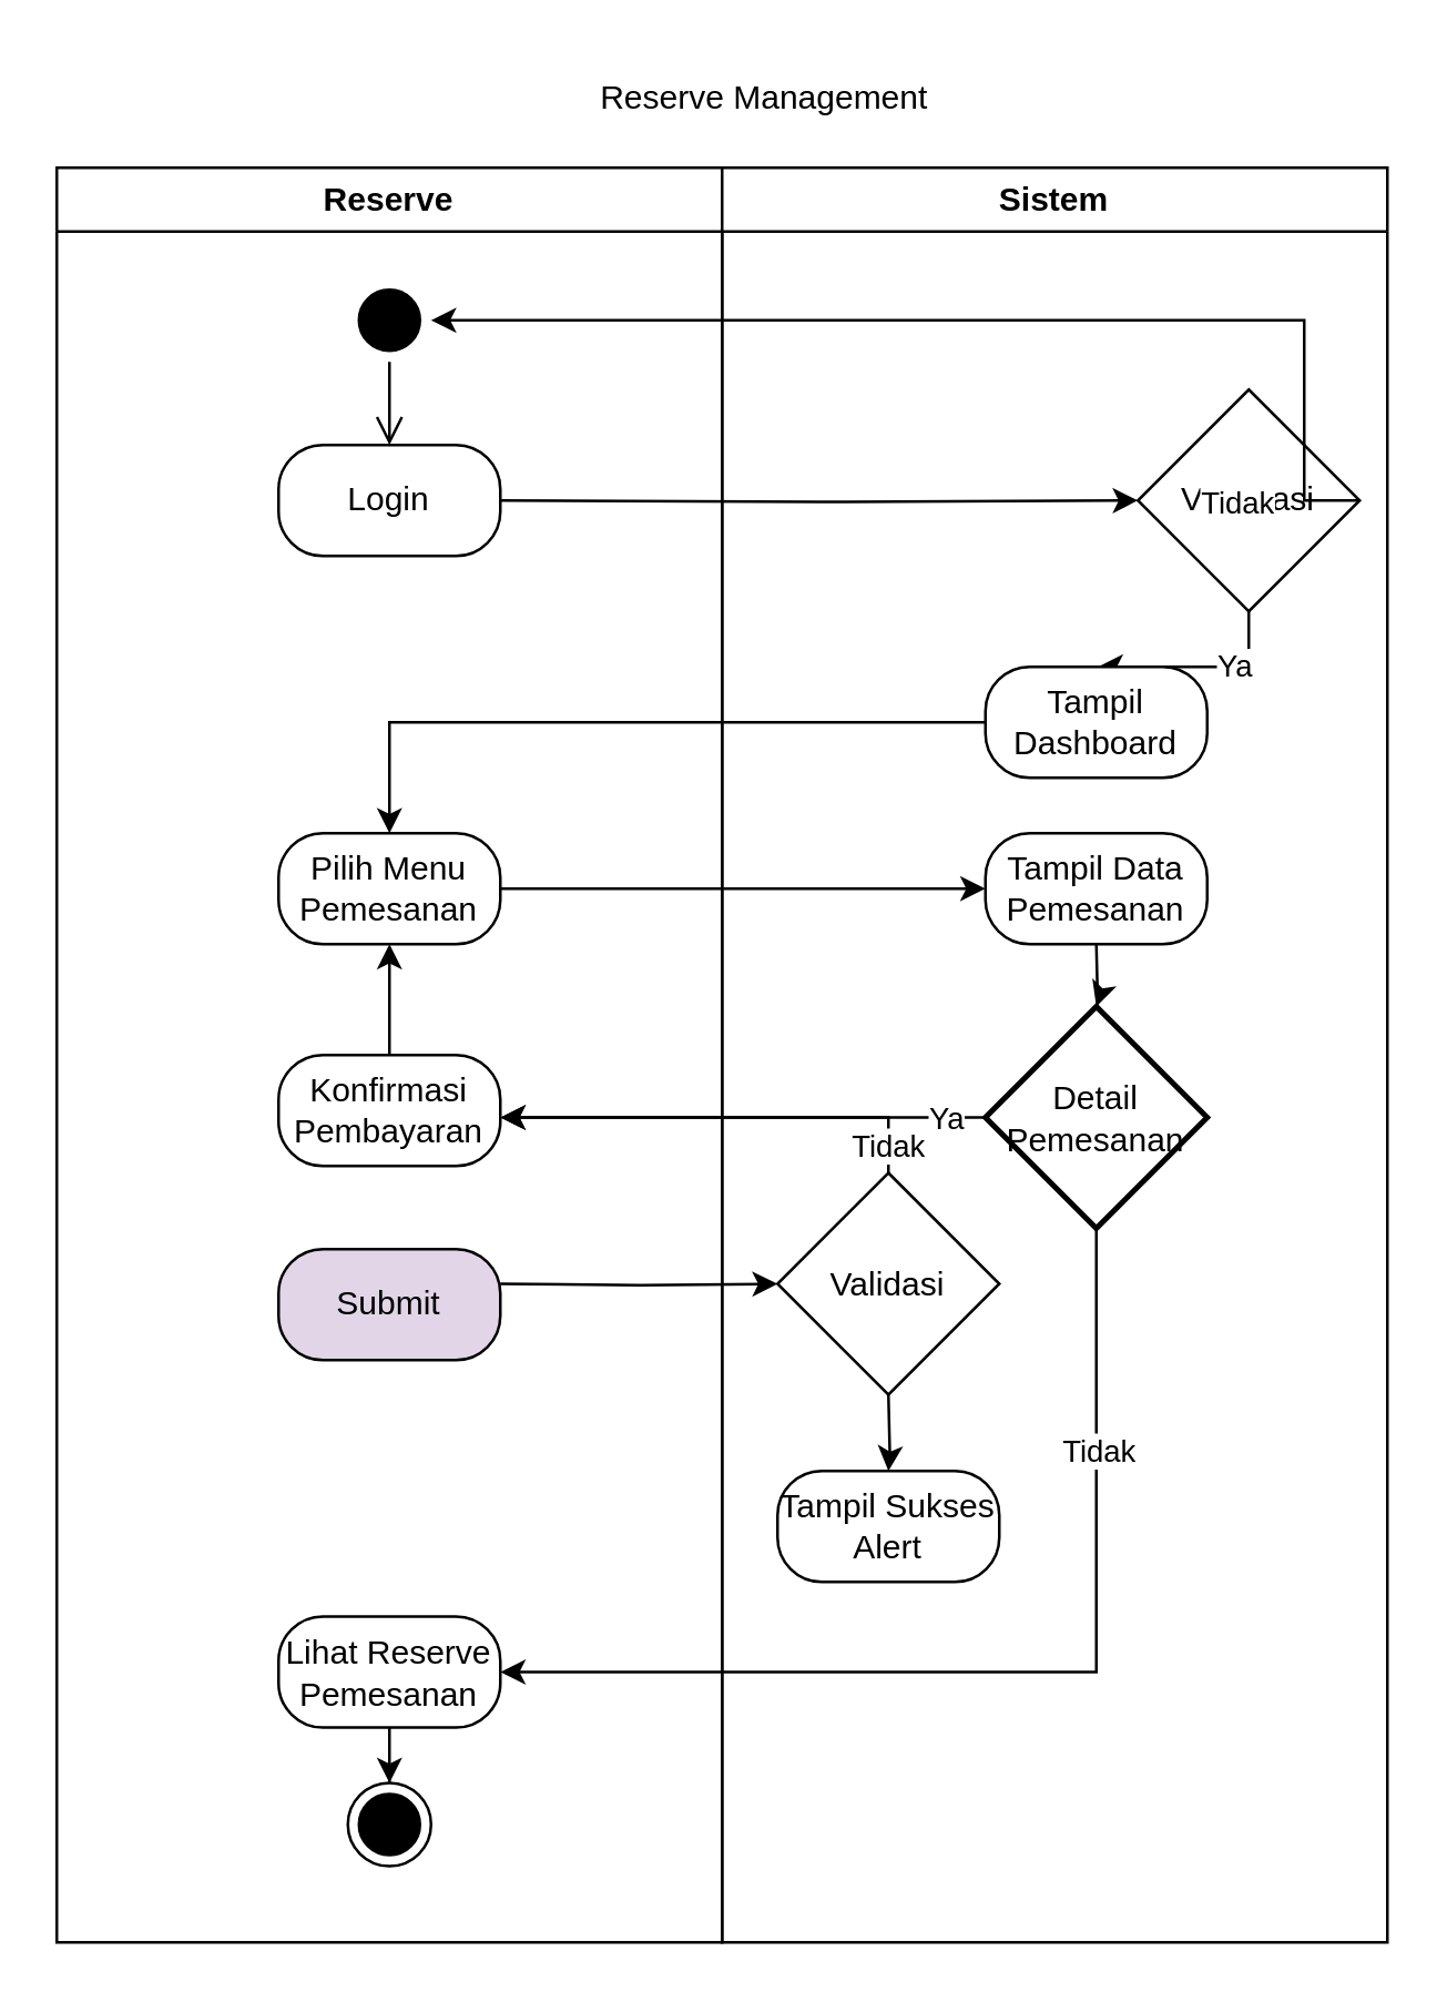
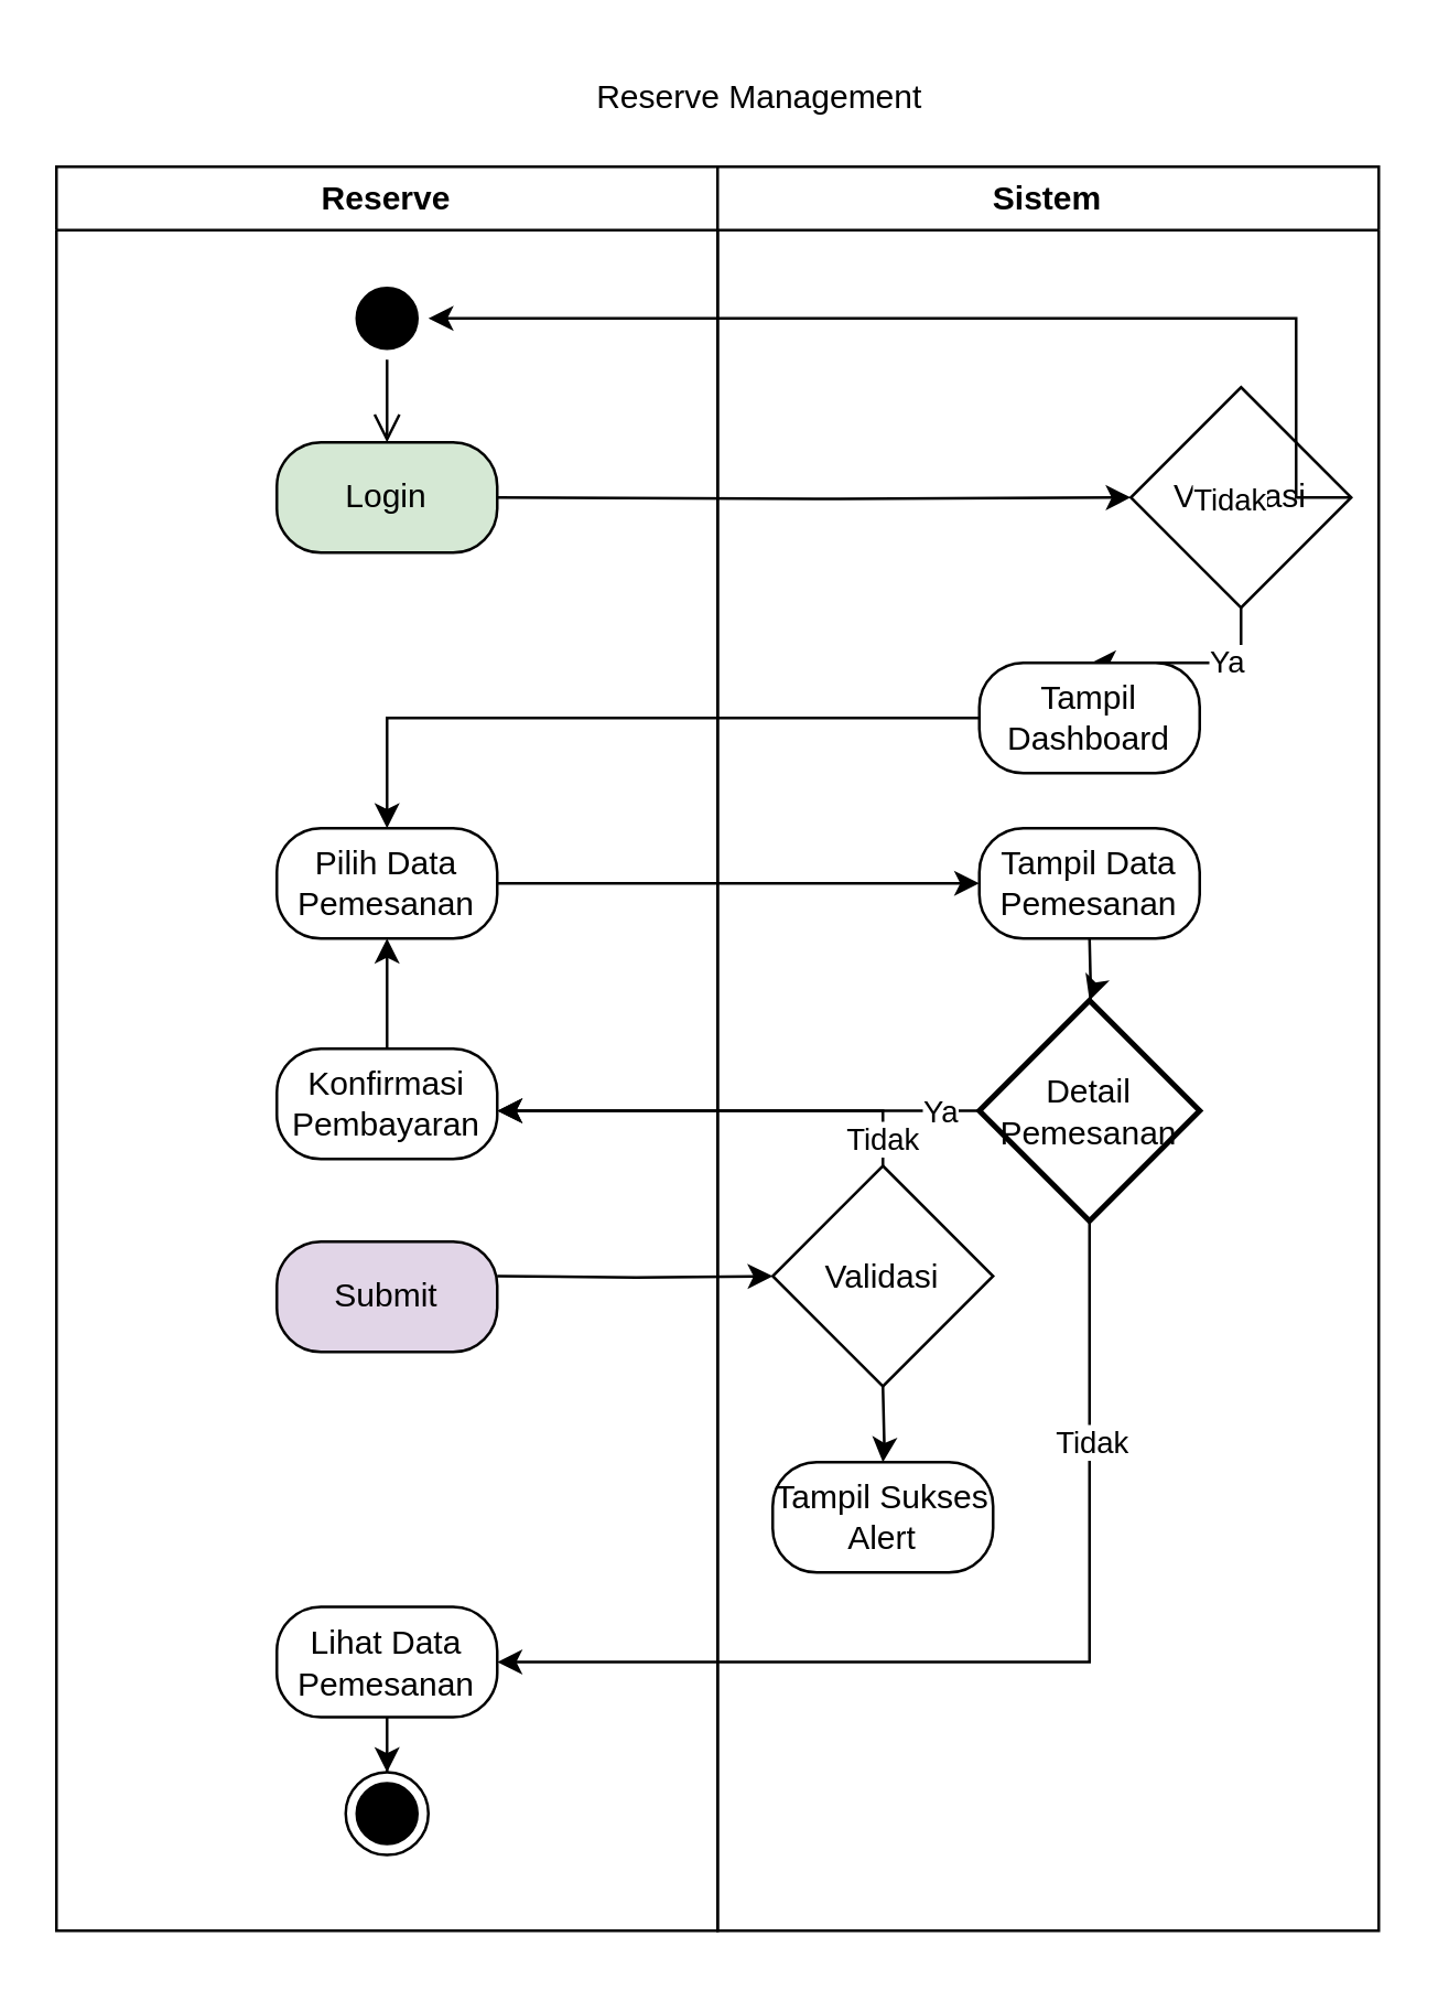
  <mxCell id="0" />
  <mxCell id="1" parent="0" />
  <mxCell id="2" value="Reserve" style="swimlane;whiteSpace=wrap" vertex="1" parent="1"><mxGeometry x="20" y="60" width="240" height="640" as="geometry" /></mxCell>
  <mxCell id="3" value="" style="ellipse;shape=startState;fillColor=#000000;strokeColor=#000000;" vertex="1" parent="2"><mxGeometry x="105" y="40" width="30" height="30" as="geometry" /></mxCell>
  <mxCell id="4" value="" style="edgeStyle=elbowEdgeStyle;elbow=horizontal;verticalAlign=bottom;endArrow=open;endSize=8;strokeColor=#000000;endFill=1;rounded=0;entryX=0.5;entryY=0;entryDx=0;entryDy=0;entryPerimeter=0;" edge="1" parent="2"><mxGeometry x="100" y="40" as="geometry"><mxPoint x="115" y="100" as="targetPoint" /><mxPoint x="114.714" y="100" as="sourcePoint" /></mxGeometry></mxCell>
  <mxCell id="5" value="" style="edgeStyle=elbowEdgeStyle;elbow=horizontal;verticalAlign=bottom;endArrow=open;endSize=8;strokeColor=#000000;endFill=1;rounded=0;entryX=0.5;entryY=0;entryDx=0;entryDy=0;entryPerimeter=0;" edge="1" parent="2" source="3"><mxGeometry x="100" y="40" as="geometry"><mxPoint x="120" y="100" as="targetPoint" /><mxPoint x="155" y="190" as="sourcePoint" /></mxGeometry></mxCell>
- <mxCell id="6" value="Login" style="rounded=1;whiteSpace=wrap;html=1;arcSize=40;fontColor=#000000;fillColor=#FFFFFF;strokeColor=#000000;" vertex="1" parent="2"><mxGeometry x="80" y="100" width="80" height="40" as="geometry" /></mxCell>
- <mxCell id="7" value="Pilih Menu Pemesanan" style="rounded=1;whiteSpace=wrap;html=1;arcSize=40;fontColor=#000000;fillColor=#FFFFFF;strokeColor=#000000;" vertex="1" parent="2"><mxGeometry x="80" y="240" width="80" height="40" as="geometry" /></mxCell>
+ <mxCell id="6" value="Login" style="rounded=1;whiteSpace=wrap;html=1;arcSize=40;fontColor=#000000;fillColor=#d5e8d4;strokeColor=#000000;" vertex="1" parent="2"><mxGeometry x="80" y="100" width="80" height="40" as="geometry" /></mxCell>
+ <mxCell id="7" value="Pilih Data Pemesanan" style="rounded=1;whiteSpace=wrap;html=1;arcSize=40;fontColor=#000000;fillColor=#FFFFFF;strokeColor=#000000;" vertex="1" parent="2"><mxGeometry x="80" y="240" width="80" height="40" as="geometry" /></mxCell>
  <mxCell id="8" value="" style="edgeStyle=orthogonalEdgeStyle;rounded=0;orthogonalLoop=1;jettySize=auto;html=1;" edge="1" parent="2" source="9" target="7"><mxGeometry relative="1" as="geometry" /></mxCell>
  <mxCell id="9" value="Konfirmasi Pembayaran" style="rounded=1;whiteSpace=wrap;html=1;arcSize=40;fontColor=#000000;fillColor=#FFFFFF;strokeColor=#000000;" vertex="1" parent="2"><mxGeometry x="80" y="320" width="80" height="40" as="geometry" /></mxCell>
  <mxCell id="10" value="Submit" style="rounded=1;whiteSpace=wrap;html=1;arcSize=40;fontColor=#000000;fillColor=#e1d5e7;strokeColor=#000000;" vertex="1" parent="2"><mxGeometry x="80" y="390" width="80" height="40" as="geometry" /></mxCell>
  <mxCell id="11" value="Sistem" style="swimlane;whiteSpace=wrap;startSize=23;" vertex="1" parent="1"><mxGeometry x="260" y="60" width="240" height="640" as="geometry" /></mxCell>
  <mxCell id="12" value="Ya" style="edgeStyle=orthogonalEdgeStyle;rounded=0;orthogonalLoop=1;jettySize=auto;html=1;entryX=0.5;entryY=0;entryDx=0;entryDy=0;exitX=0.5;exitY=1;exitDx=0;exitDy=0;" edge="1" parent="11" source="15"><mxGeometry x="-0.333" relative="1" as="geometry"><mxPoint x="135" y="180" as="targetPoint" /><mxPoint as="offset" /><mxPoint x="130.0" y="155" as="sourcePoint" /></mxGeometry></mxCell>
  <mxCell id="13" value="Detail Pemesanan" style="strokeWidth=2;html=1;shape=mxgraph.flowchart.decision;whiteSpace=wrap;" vertex="1" parent="11"><mxGeometry x="95" y="302.5" width="80" height="80" as="geometry" /></mxCell>
  <mxCell id="14" value="" style="edgeStyle=orthogonalEdgeStyle;rounded=0;orthogonalLoop=1;jettySize=auto;html=1;" edge="1" parent="11" target="13"><mxGeometry relative="1" as="geometry"><mxPoint x="135.0" y="280" as="sourcePoint" /></mxGeometry></mxCell>
  <mxCell id="15" value="Verifikasi" style="rhombus;whiteSpace=wrap;html=1;" vertex="1" parent="11"><mxGeometry x="150" y="80" width="80" height="80" as="geometry" /></mxCell>
  <mxCell id="16" value="Validasi" style="rhombus;whiteSpace=wrap;html=1;" vertex="1" parent="11"><mxGeometry x="20" y="362.5" width="80" height="80" as="geometry" /></mxCell>
  <mxCell id="17" value="Tampil Dashboard" style="rounded=1;whiteSpace=wrap;html=1;arcSize=40;fontColor=#000000;fillColor=#FFFFFF;strokeColor=#000000;" vertex="1" parent="11"><mxGeometry x="95" y="180" width="80" height="40" as="geometry" /></mxCell>
  <mxCell id="18" value="Tampil Data Pemesanan" style="rounded=1;whiteSpace=wrap;html=1;arcSize=40;fontColor=#000000;fillColor=#FFFFFF;strokeColor=#000000;" vertex="1" parent="11"><mxGeometry x="95" y="240" width="80" height="40" as="geometry" /></mxCell>
- <mxCell id="19" value="Lihat Reserve Pemesanan" style="rounded=1;whiteSpace=wrap;html=1;arcSize=40;fontColor=#000000;fillColor=#FFFFFF;strokeColor=#000000;" vertex="1" parent="11"><mxGeometry x="-160" y="522.5" width="80" height="40" as="geometry" /></mxCell>
+ <mxCell id="19" value="Lihat Data Pemesanan" style="rounded=1;whiteSpace=wrap;html=1;arcSize=40;fontColor=#000000;fillColor=#FFFFFF;strokeColor=#000000;" vertex="1" parent="11"><mxGeometry x="-160" y="522.5" width="80" height="40" as="geometry" /></mxCell>
  <mxCell id="20" value="" style="ellipse;shape=endState;fillColor=#000000;strokeColor=#000000;" vertex="1" parent="11"><mxGeometry x="-135" y="582.5" width="30" height="30" as="geometry" /></mxCell>
  <mxCell id="21" value="" style="edgeStyle=orthogonalEdgeStyle;rounded=0;orthogonalLoop=1;jettySize=auto;html=1;" edge="1" parent="11"><mxGeometry relative="1" as="geometry"><mxPoint x="135" y="382.5" as="sourcePoint" /><mxPoint x="-80" y="542.5" as="targetPoint" /><Array as="points"><mxPoint x="135" y="542.5" /></Array></mxGeometry></mxCell>
  <mxCell id="22" value="Tidak" style="edgeLabel;html=1;align=center;verticalAlign=middle;resizable=0;points=[];" vertex="1" connectable="0" parent="21"><mxGeometry x="-0.196" y="2" relative="1" as="geometry"><mxPoint x="-2" y="-71" as="offset" /></mxGeometry></mxCell>
  <mxCell id="23" value="" style="edgeStyle=orthogonalEdgeStyle;rounded=0;orthogonalLoop=1;jettySize=auto;html=1;" edge="1" parent="11" target="24"><mxGeometry relative="1" as="geometry"><mxPoint x="60" y="442.5" as="sourcePoint" /></mxGeometry></mxCell>
  <mxCell id="24" value="Tampil Sukses Alert" style="rounded=1;whiteSpace=wrap;html=1;arcSize=40;fontColor=#000000;fillColor=#FFFFFF;strokeColor=#000000;" vertex="1" parent="11"><mxGeometry x="20" y="470" width="80" height="40" as="geometry" /></mxCell>
  <mxCell id="25" value="" style="edgeStyle=orthogonalEdgeStyle;rounded=0;orthogonalLoop=1;jettySize=auto;html=1;" edge="1" parent="11" source="19" target="20"><mxGeometry relative="1" as="geometry" /></mxCell>
  <mxCell id="26" style="edgeStyle=orthogonalEdgeStyle;rounded=0;orthogonalLoop=1;jettySize=auto;html=1;entryX=0;entryY=0.5;entryDx=0;entryDy=0;exitX=1;exitY=0.5;exitDx=0;exitDy=0;" edge="1" parent="1" target="15"><mxGeometry relative="1" as="geometry"><mxPoint x="180" y="180" as="sourcePoint" /><mxPoint x="340" y="170" as="targetPoint" /></mxGeometry></mxCell>
  <mxCell id="27" style="edgeStyle=orthogonalEdgeStyle;rounded=0;orthogonalLoop=1;jettySize=auto;html=1;entryX=0.5;entryY=0;entryDx=0;entryDy=0;exitX=0;exitY=0.5;exitDx=0;exitDy=0;" edge="1" parent="1"><mxGeometry relative="1" as="geometry"><mxPoint x="355" y="260" as="sourcePoint" /><mxPoint x="140" y="300" as="targetPoint" /><Array as="points"><mxPoint x="340" y="260" /><mxPoint x="140" y="260" /></Array></mxGeometry></mxCell>
  <mxCell id="28" value="Reserve Management" style="text;html=1;align=center;verticalAlign=middle;resizable=0;points=[];autosize=1;strokeColor=none;fillColor=none;" vertex="1" parent="1"><mxGeometry x="205" y="20" width="140" height="30" as="geometry" /></mxCell>
  <mxCell id="29" style="edgeStyle=orthogonalEdgeStyle;rounded=0;orthogonalLoop=1;jettySize=auto;html=1;entryX=0;entryY=0.5;entryDx=0;entryDy=0;" edge="1" parent="1"><mxGeometry relative="1" as="geometry"><mxPoint x="180" y="320" as="sourcePoint" /><mxPoint x="355" y="320" as="targetPoint" /></mxGeometry></mxCell>
  <mxCell id="30" value="" style="endArrow=classic;html=1;rounded=0;entryX=1;entryY=0.5;entryDx=0;entryDy=0;exitX=1;exitY=0.5;exitDx=0;exitDy=0;" edge="1" parent="1" source="15" target="3"><mxGeometry relative="1" as="geometry"><mxPoint x="440" y="180" as="sourcePoint" /><mxPoint x="570" y="262" as="targetPoint" /><Array as="points"><mxPoint x="470" y="180" /><mxPoint x="470" y="115" /></Array></mxGeometry></mxCell>
  <mxCell id="31" value="Tidak" style="edgeLabel;resizable=0;html=1;align=center;verticalAlign=middle;" connectable="0" vertex="1" parent="30"><mxGeometry relative="1" as="geometry"><mxPoint x="90" y="65" as="offset" /></mxGeometry></mxCell>
  <mxCell id="32" style="edgeStyle=orthogonalEdgeStyle;rounded=0;orthogonalLoop=1;jettySize=auto;html=1;entryX=1;entryY=0.5;entryDx=0;entryDy=0;" edge="1" parent="1" source="13"><mxGeometry relative="1" as="geometry"><mxPoint x="180" y="402.5" as="targetPoint" /></mxGeometry></mxCell>
  <mxCell id="33" value="Ya" style="edgeLabel;html=1;align=center;verticalAlign=middle;resizable=0;points=[];" vertex="1" connectable="0" parent="32"><mxGeometry x="-0.909" y="-1" relative="1" as="geometry"><mxPoint x="-7" y="1" as="offset" /></mxGeometry></mxCell>
  <mxCell id="34" value="" style="edgeStyle=orthogonalEdgeStyle;rounded=0;orthogonalLoop=1;jettySize=auto;html=1;" edge="1" parent="1" target="16"><mxGeometry relative="1" as="geometry"><mxPoint x="180" y="462.5" as="sourcePoint" /></mxGeometry></mxCell>
  <mxCell id="35" value="Tidak" style="edgeStyle=orthogonalEdgeStyle;rounded=0;orthogonalLoop=1;jettySize=auto;html=1;endArrow=classic;endFill=1;strokeColor=default;endSize=6;startSize=6;jumpSize=6;entryX=1;entryY=0.5;entryDx=0;entryDy=0;" edge="1" parent="1" source="16"><mxGeometry x="-0.873" relative="1" as="geometry"><mxPoint x="180" y="402.5" as="targetPoint" /><Array as="points"><mxPoint x="320" y="403" /><mxPoint x="180" y="403" /></Array><mxPoint as="offset" /></mxGeometry></mxCell>
